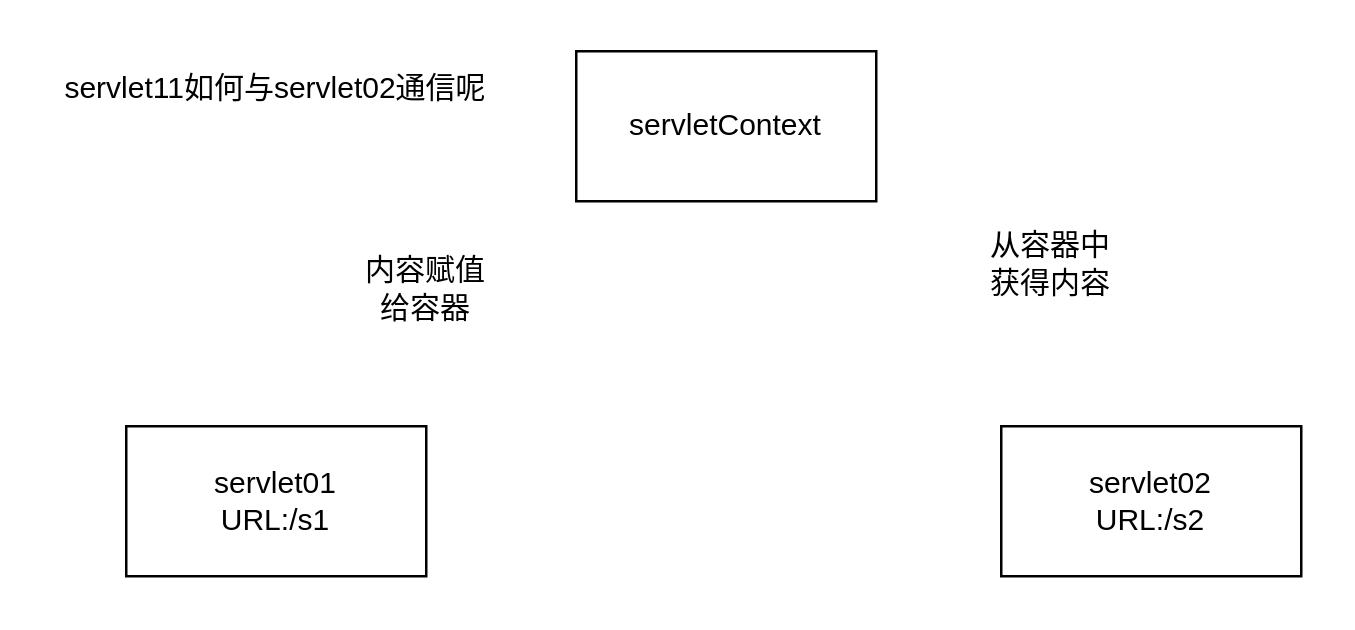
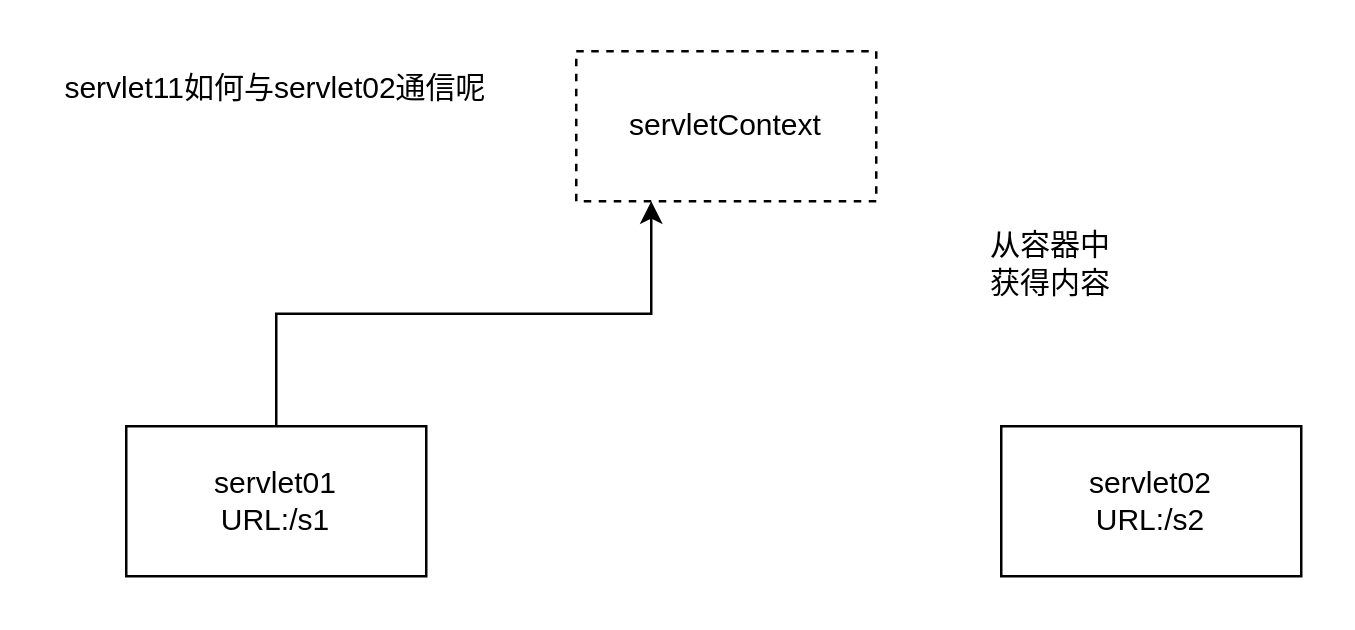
  <mxCell id="0" />
  <mxCell id="1" parent="0" />
- <mxCell id="2" value="servletContext" style="rounded=0;whiteSpace=wrap;html=1;" vertex="1" parent="1"><mxGeometry x="230" y="20" width="120" height="60" as="geometry" /></mxCell>
+ <mxCell id="2" value="servletContext" style="rounded=0;whiteSpace=wrap;html=1;dashed=1;" vertex="1" parent="1"><mxGeometry x="230" y="20" width="120" height="60" as="geometry" /></mxCell>
+ <mxCell id="3" value="" style="edgeStyle=orthogonalEdgeStyle;rounded=0;orthogonalLoop=1;jettySize=auto;html=1;exitX=0.5;exitY=0;exitDx=0;exitDy=0;entryX=0.25;entryY=1;entryDx=0;entryDy=0;" edge="1" parent="1" source="4" target="2"><mxGeometry relative="1" as="geometry" /></mxCell>
  <mxCell id="4" value="servlet01&lt;br&gt;URL:/s1" style="rounded=0;whiteSpace=wrap;html=1;" vertex="1" parent="1"><mxGeometry x="50" y="170" width="120" height="60" as="geometry" /></mxCell>
  <mxCell id="5" value="servlet02&lt;br&gt;URL:/s2" style="rounded=0;whiteSpace=wrap;html=1;" vertex="1" parent="1"><mxGeometry x="400" y="170" width="120" height="60" as="geometry" /></mxCell>
  <mxCell id="6" value="servlet11如何与servlet02通信呢" style="text;strokeColor=none;align=center;fillColor=none;html=1;verticalAlign=middle;whiteSpace=wrap;rounded=0;" vertex="1" parent="1"><mxGeometry x="20" y="20" width="180" height="30" as="geometry" /></mxCell>
- <mxCell id="7" value="内容赋值给容器" style="text;strokeColor=none;align=center;fillColor=none;html=1;verticalAlign=middle;whiteSpace=wrap;rounded=0;" vertex="1" parent="1"><mxGeometry x="140" y="100" width="60" height="30" as="geometry" /></mxCell>
  <mxCell id="8" value="从容器中获得内容" style="text;strokeColor=none;align=center;fillColor=none;html=1;verticalAlign=middle;whiteSpace=wrap;rounded=0;" vertex="1" parent="1"><mxGeometry x="390" y="90" width="60" height="30" as="geometry" /></mxCell>
